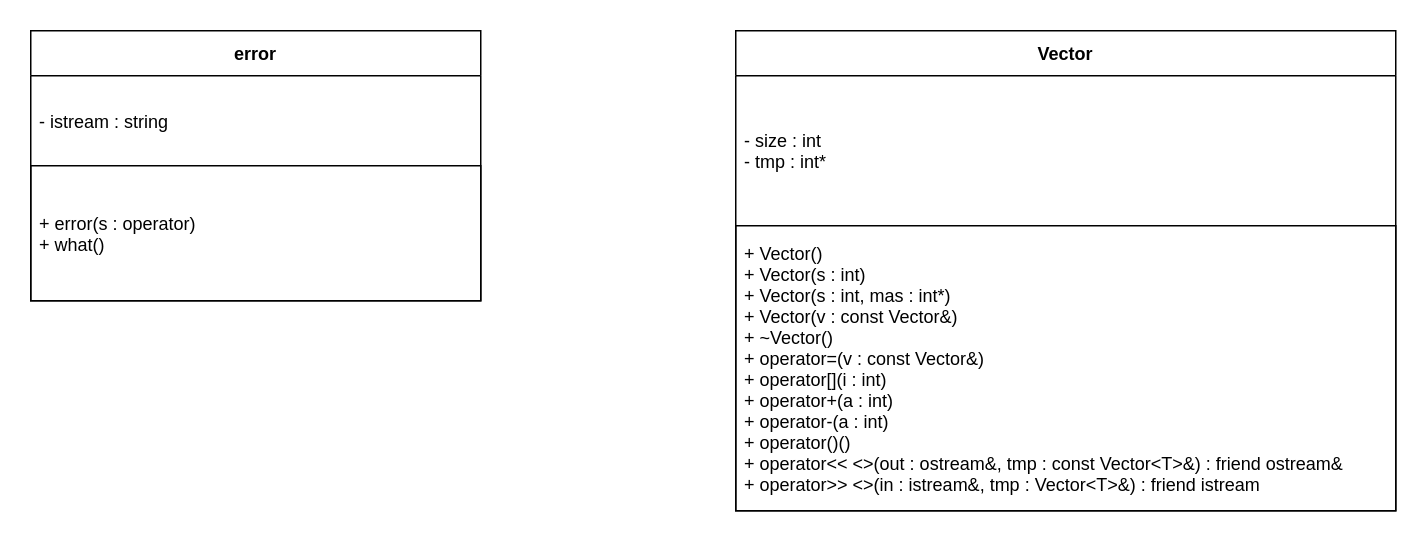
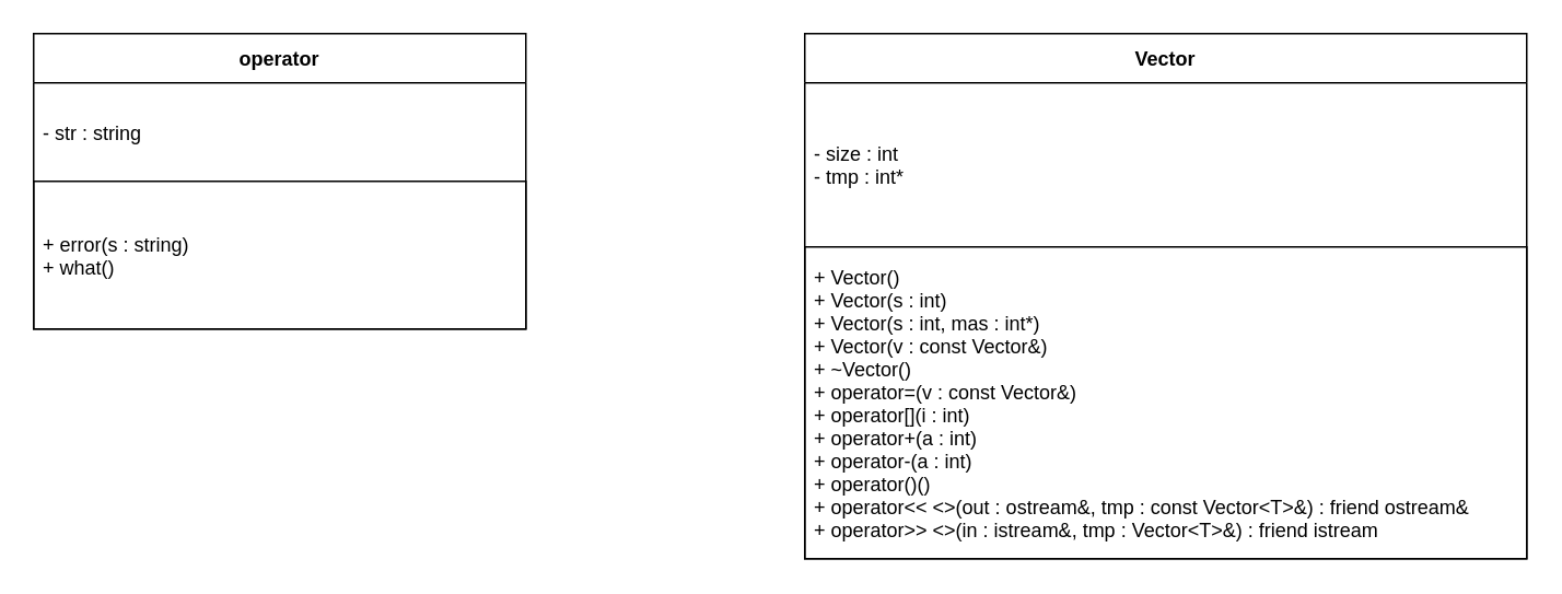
  <mxCell id="0" />
  <mxCell id="1" parent="0" />
- <mxCell id="2" value="error" style="swimlane;fontStyle=1;childLayout=stackLayout;horizontal=1;startSize=30;horizontalStack=0;resizeParent=1;resizeParentMax=0;resizeLast=0;collapsible=1;marginBottom=0;swimlaneLine=1;" parent="1" vertex="1"><mxGeometry x="20" y="20" width="300" height="180" as="geometry" /></mxCell>
- <mxCell id="3" value="- istream : string" style="text;strokeColor=none;fillColor=none;align=left;verticalAlign=middle;spacingLeft=4;spacingRight=4;overflow=hidden;points=[[0,0.5],[1,0.5]];portConstraint=eastwest;rotatable=0;" parent="2" vertex="1"><mxGeometry y="30" width="300" height="60" as="geometry" /></mxCell>
- <mxCell id="4" value="+ error(s : operator)&#10;+ what()" style="text;strokeColor=default;fillColor=none;align=left;verticalAlign=middle;spacingLeft=4;spacingRight=4;overflow=hidden;points=[[0,0.5],[1,0.5]];portConstraint=eastwest;rotatable=0;" parent="2" vertex="1"><mxGeometry y="90" width="300" height="90" as="geometry" /></mxCell>
+ <mxCell id="2" value="operator" style="swimlane;fontStyle=1;childLayout=stackLayout;horizontal=1;startSize=30;horizontalStack=0;resizeParent=1;resizeParentMax=0;resizeLast=0;collapsible=1;marginBottom=0;swimlaneLine=1;" parent="1" vertex="1"><mxGeometry x="20" y="20" width="300" height="180" as="geometry" /></mxCell>
+ <mxCell id="3" value="- str : string" style="text;strokeColor=none;fillColor=none;align=left;verticalAlign=middle;spacingLeft=4;spacingRight=4;overflow=hidden;points=[[0,0.5],[1,0.5]];portConstraint=eastwest;rotatable=0;" parent="2" vertex="1"><mxGeometry y="30" width="300" height="60" as="geometry" /></mxCell>
+ <mxCell id="4" value="+ error(s : string)&#10;+ what()" style="text;strokeColor=default;fillColor=none;align=left;verticalAlign=middle;spacingLeft=4;spacingRight=4;overflow=hidden;points=[[0,0.5],[1,0.5]];portConstraint=eastwest;rotatable=0;" parent="2" vertex="1"><mxGeometry y="90" width="300" height="90" as="geometry" /></mxCell>
  <mxCell id="5" value="Vector" style="swimlane;fontStyle=1;childLayout=stackLayout;horizontal=1;startSize=30;horizontalStack=0;resizeParent=1;resizeParentMax=0;resizeLast=0;collapsible=1;marginBottom=0;swimlaneLine=1;" parent="1" vertex="1"><mxGeometry x="490" y="20" width="440" height="320" as="geometry" /></mxCell>
  <mxCell id="6" value="- size : int&#10;- tmp : int*" style="text;strokeColor=none;fillColor=none;align=left;verticalAlign=middle;spacingLeft=4;spacingRight=4;overflow=hidden;points=[[0,0.5],[1,0.5]];portConstraint=eastwest;rotatable=0;" parent="5" vertex="1"><mxGeometry y="30" width="440" height="100" as="geometry" /></mxCell>
  <mxCell id="7" value="+ Vector()&#10;+ Vector(s : int)&#10;+ Vector(s : int, mas : int*)&#10;+ Vector(v : const Vector&amp;)&#10;+ ~Vector()&#10;+ operator=(v : const Vector&amp;)&#10;+ operator[](i : int)&#10;+ operator+(a : int)&#10;+ operator-(a : int)&#10;+ operator()()&#10;+ operator&lt;&lt; &lt;&gt;(out : ostream&amp;, tmp : const Vector&lt;T&gt;&amp;) : friend ostream&amp;&#10;+ operator&gt;&gt; &lt;&gt;(in : istream&amp;, tmp : Vector&lt;T&gt;&amp;) : friend istream" style="text;strokeColor=default;fillColor=none;align=left;verticalAlign=middle;spacingLeft=4;spacingRight=4;overflow=hidden;points=[[0,0.5],[1,0.5]];portConstraint=eastwest;rotatable=0;" parent="5" vertex="1"><mxGeometry y="130" width="440" height="190" as="geometry" /></mxCell>
